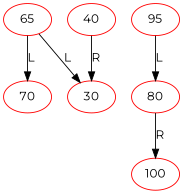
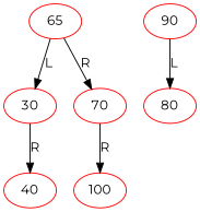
  digraph {
    fontname=Montserrat
    node [color=red fontname=Montserrat]
    edge [fontname=Montserrat]
    n1 [label=65]
    30
    70
    40
    100
-   90 [label=95]
+   90
    80
    n1 -> 30 [label=L]
-   n1 -> 70 [label=L]
-   40 -> 30 [label=R]
-   80 -> 100 [label=R]
+   n1 -> 70 [label=R]
+   30 -> 40 [label=R]
+   70 -> 100 [label=R]
    90 -> 80 [label=L]
  }
